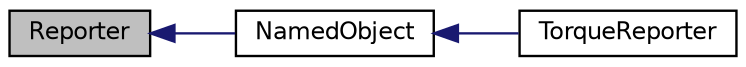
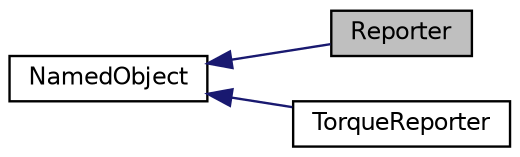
  digraph {
    rankdir=LR
    node [color=black fillcolor=white fontname=Helvetica fontsize=10 shape=record style=filled]
    edge [color=midnightblue dir=back fontname=Helvetica fontsize=10 labelfontname=Helvetica labelfontsize=10 style=solid]
    n1 [fillcolor=grey75 fontcolor=black height=0.2 label=Reporter width=0.4]
    n2 [height=0.2 label=TorqueReporter width=0.4]
    n3 [height=0.2 label=NamedObject width=0.4]
-   n1 -> n3
+   n3 -> n1
    n3 -> n2
  }
